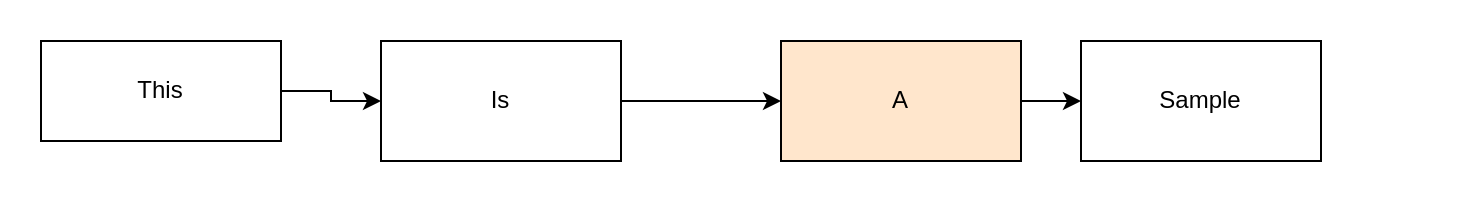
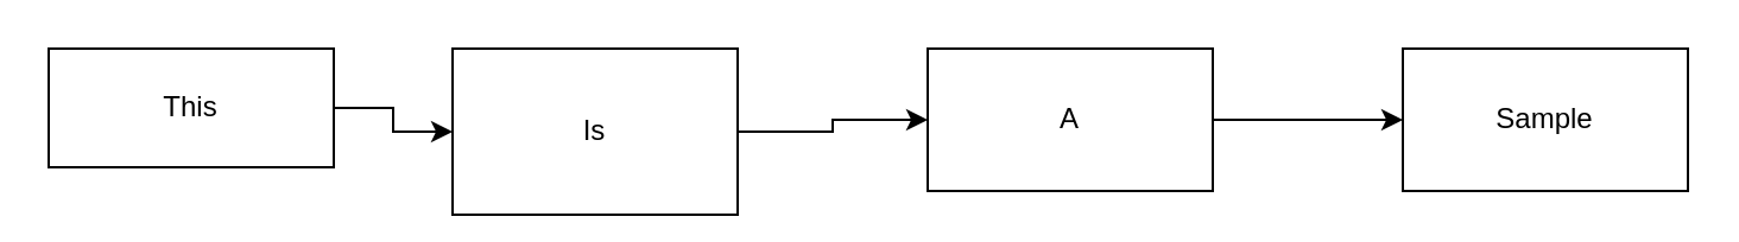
  <mxCell id="0" />
  <mxCell id="1" parent="0" />
  <mxCell id="2" value="" style="edgeStyle=orthogonalEdgeStyle;rounded=0;orthogonalLoop=1;jettySize=auto;html=1;" edge="1" parent="1" source="3" target="5"><mxGeometry relative="1" as="geometry" /></mxCell>
  <mxCell id="3" value="This" style="rounded=0;whiteSpace=wrap;html=1;" vertex="1" parent="1"><mxGeometry x="20" y="20" width="120" height="50" as="geometry" /></mxCell>
  <mxCell id="4" value="" style="edgeStyle=orthogonalEdgeStyle;rounded=0;orthogonalLoop=1;jettySize=auto;html=1;" edge="1" parent="1" source="5" target="7"><mxGeometry relative="1" as="geometry" /></mxCell>
- <mxCell id="5" value="Is" style="rounded=0;whiteSpace=wrap;html=1;" vertex="1" parent="1"><mxGeometry x="190" y="20" width="120" height="60" as="geometry" /></mxCell>
+ <mxCell id="5" value="Is" style="rounded=0;whiteSpace=wrap;html=1;" vertex="1" parent="1"><mxGeometry x="190" y="20" width="120" height="70" as="geometry" /></mxCell>
  <mxCell id="6" value="" style="edgeStyle=orthogonalEdgeStyle;rounded=0;orthogonalLoop=1;jettySize=auto;html=1;" edge="1" parent="1" source="7" target="8"><mxGeometry relative="1" as="geometry" /></mxCell>
- <mxCell id="7" value="A" style="rounded=0;whiteSpace=wrap;html=1;fillColor=#ffe6cc;" vertex="1" parent="1"><mxGeometry x="390" y="20" width="120" height="60" as="geometry" /></mxCell>
- <mxCell id="8" value="Sample" style="rounded=0;whiteSpace=wrap;html=1;" vertex="1" parent="1"><mxGeometry x="540" y="20" width="120" height="60" as="geometry" /></mxCell>
+ <mxCell id="7" value="A" style="rounded=0;whiteSpace=wrap;html=1;" vertex="1" parent="1"><mxGeometry x="390" y="20" width="120" height="60" as="geometry" /></mxCell>
+ <mxCell id="8" value="Sample" style="rounded=0;whiteSpace=wrap;html=1;" vertex="1" parent="1"><mxGeometry x="590" y="20" width="120" height="60" as="geometry" /></mxCell>
